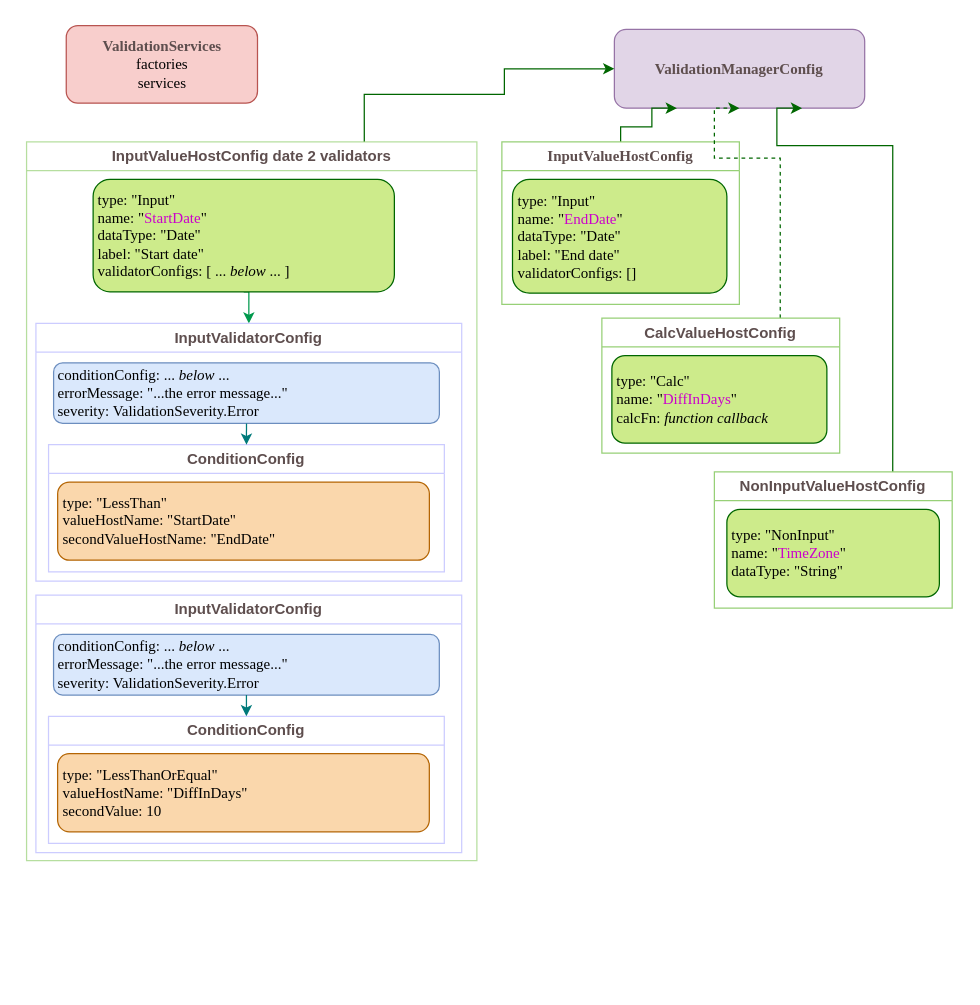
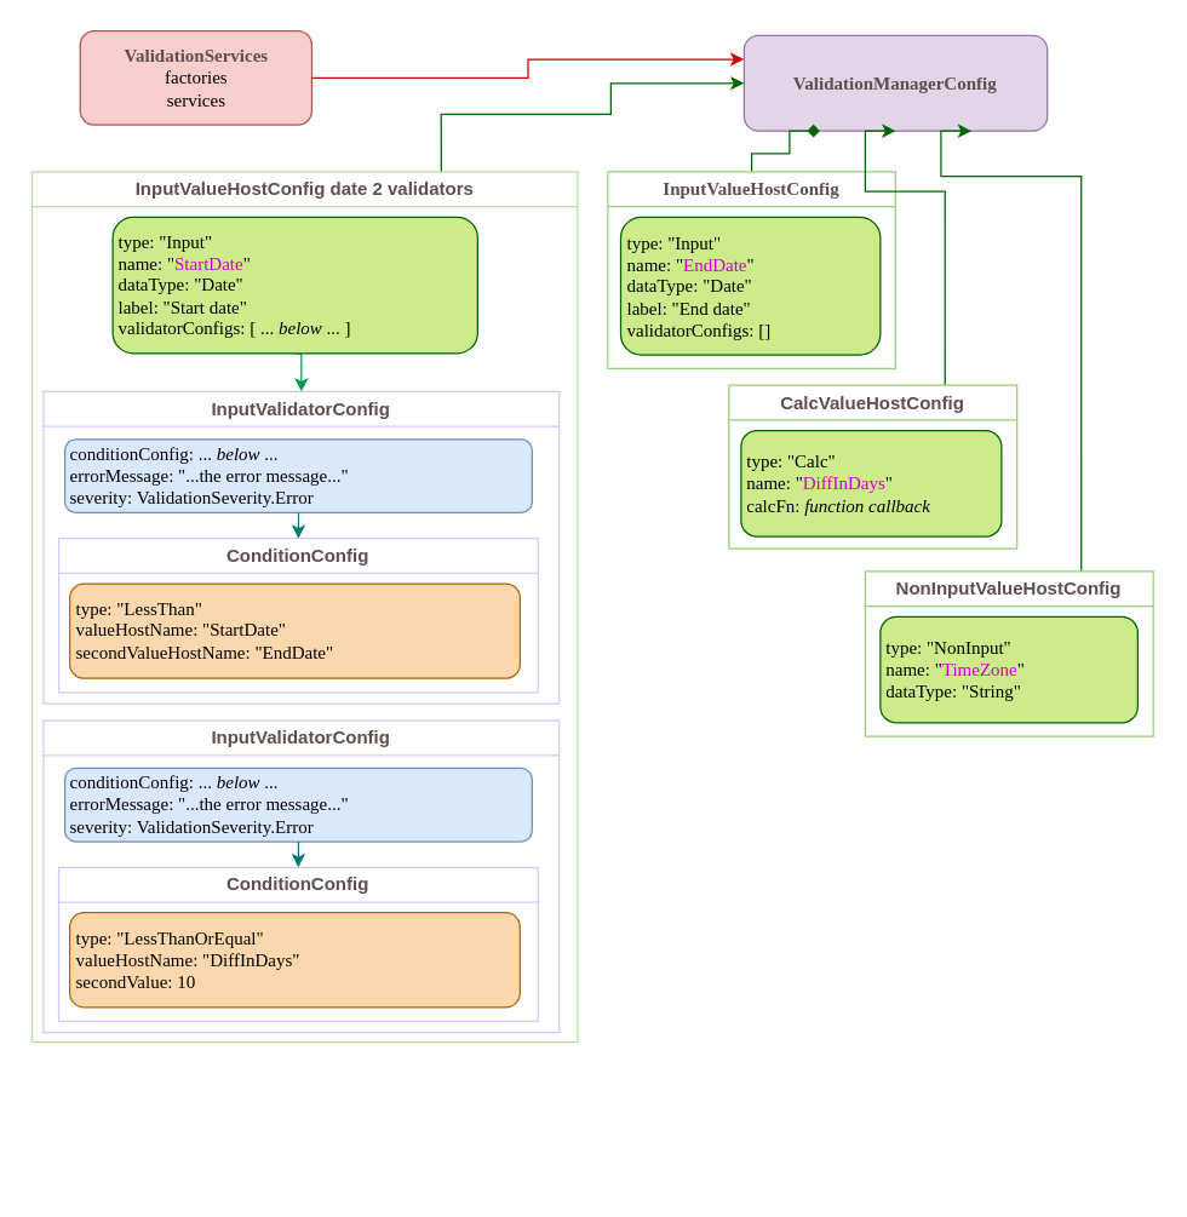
  <mxCell id="0" />
  <mxCell id="1" parent="0" />
  <mxCell id="2" value="&lt;b&gt;&lt;font color=&quot;#5e4e4e&quot;&gt;ValidationManagerConfig&lt;/font&gt;&lt;/b&gt;&lt;font face=&quot;Lucida Console&quot;&gt;&lt;br&gt;&lt;/font&gt;" style="whiteSpace=wrap;html=1;rounded=1;comic=0;labelBackgroundColor=none;strokeWidth=1;fontFamily=Verdana;fontSize=12;align=center;fillColor=#e1d5e7;strokeColor=#9673a6;" vertex="1" parent="1"><mxGeometry x="491" y="23" width="200.25" height="63" as="geometry" /></mxCell>
+ <mxCell id="3" style="edgeStyle=orthogonalEdgeStyle;rounded=0;orthogonalLoop=1;jettySize=auto;html=1;exitX=1;exitY=0.5;exitDx=0;exitDy=0;entryX=0;entryY=0.25;entryDx=0;entryDy=0;strokeColor=#CC0000;" edge="1" parent="1" source="4" target="2"><mxGeometry relative="1" as="geometry" /></mxCell>
  <mxCell id="4" value="&lt;b style=&quot;color: rgb(94, 78, 78);&quot;&gt;ValidationServices&lt;/b&gt;&lt;br&gt;factories&lt;br&gt;services" style="whiteSpace=wrap;html=1;rounded=1;shadow=0;comic=0;labelBackgroundColor=none;strokeWidth=1;fontFamily=Verdana;fontSize=12;align=center;fillColor=#f8cecc;strokeColor=#b85450;" vertex="1" parent="1"><mxGeometry x="52.5" y="20" width="153" height="62" as="geometry" /></mxCell>
  <mxCell id="5" style="edgeStyle=orthogonalEdgeStyle;rounded=0;orthogonalLoop=1;jettySize=auto;html=1;exitX=0.75;exitY=0;exitDx=0;exitDy=0;entryX=0;entryY=0.5;entryDx=0;entryDy=0;strokeColor=#006600;" edge="1" parent="1" source="6" target="2"><mxGeometry relative="1" as="geometry"><Array as="points"><mxPoint x="291" y="75" /><mxPoint x="403" y="75" /><mxPoint x="403" y="55" /></Array></mxGeometry></mxCell>
  <mxCell id="6" value="&lt;font color=&quot;#5e4e4e&quot;&gt;InputValueHostConfig date 2 validators&lt;/font&gt;" style="swimlane;whiteSpace=wrap;html=1;strokeColor=#97D077;fontColor=#006600;collapsible=0;opacity=70;" vertex="1" parent="1"><mxGeometry x="20.75" y="113" width="360.25" height="575" as="geometry" /></mxCell>
  <mxCell id="7" value="InputValidatorConfig" style="swimlane;horizontal=0;whiteSpace=wrap;html=1;rotation=90;strokeColor=#CCCCFF;fontColor=#5E4E4E;collapsible=0;container=0;" vertex="1" parent="6"><mxGeometry x="74.73" y="295.27" width="206.09" height="340.63" as="geometry" /></mxCell>
  <mxCell id="8" value="&lt;font face=&quot;Verdana&quot;&gt;conditionConfig: ... &lt;i&gt;below &lt;/i&gt;...&lt;br&gt;errorMessage: &quot;...the error message...&quot;&lt;br&gt;severity: ValidationSeverity.Error&lt;/font&gt;" style="whiteSpace=wrap;html=1;rounded=1;shadow=0;comic=0;labelBackgroundColor=none;strokeWidth=1;fontFamily=Verdana;fontSize=12;align=left;rotation=0;fillColor=#dae8fc;strokeColor=#6c8ebf;container=0;spacing=4;" vertex="1" parent="6"><mxGeometry x="21.59" y="394.04" width="308.62" height="48.5" as="geometry" /></mxCell>
  <mxCell id="9" value="ConditionConfig" style="swimlane;horizontal=0;whiteSpace=wrap;html=1;rotation=90;strokeColor=#CCCCFF;collapsible=0;fontColor=#5E4E4E;container=0;" vertex="1" parent="6"><mxGeometry x="125.04" y="352.05" width="101.65" height="316.63" as="geometry" /></mxCell>
  <mxCell id="10" style="rounded=0;orthogonalLoop=1;jettySize=auto;html=1;exitX=0.5;exitY=1;exitDx=0;exitDy=0;strokeColor=#007A7A;entryX=0;entryY=0.5;entryDx=0;entryDy=0;" edge="1" parent="6" source="8" target="9"><mxGeometry relative="1" as="geometry"><mxPoint x="83.46" y="493.54" as="targetPoint" /></mxGeometry></mxCell>
  <mxCell id="11" value="type: &quot;LessThanOrEqual&quot;&lt;br&gt;valueHostName: &quot;DiffInDays&quot;&lt;br&gt;secondValue: 10" style="whiteSpace=wrap;html=1;rotation=0;fillColor=#fad7ac;strokeColor=#b46504;rounded=1;container=0;spacing=4;align=left;fontFamily=Verdana;" vertex="1" parent="6"><mxGeometry x="24.84" y="489.42" width="297.37" height="62.5" as="geometry" /></mxCell>
  <mxCell id="12" style="edgeStyle=orthogonalEdgeStyle;rounded=0;orthogonalLoop=1;jettySize=auto;html=1;exitX=0.5;exitY=1;exitDx=0;exitDy=0;entryX=0;entryY=0.5;entryDx=0;entryDy=0;strokeColor=#00994D;" edge="1" parent="1" source="13" target="23"><mxGeometry relative="1" as="geometry" /></mxCell>
  <mxCell id="13" value="&lt;font face=&quot;Verdana&quot;&gt;type: &quot;Input&quot;&lt;br&gt;name: &quot;&lt;font style=&quot;&quot; color=&quot;#cc00cc&quot;&gt;StartDate&lt;/font&gt;&quot;&lt;br&gt;dataType: &quot;Date&quot;&lt;br&gt;label: &quot;Start date&quot;&lt;br&gt;validatorConfigs: [ ... &lt;i&gt;below &lt;/i&gt;... ]&lt;br&gt;&lt;/font&gt;" style="rounded=1;whiteSpace=wrap;html=1;shadow=0;comic=0;labelBackgroundColor=none;strokeWidth=1;fontFamily=Verdana;fontSize=12;align=left;fillColor=#cdeb8b;strokeColor=#006600;spacing=4;" vertex="1" parent="1"><mxGeometry x="74" y="143" width="241" height="90" as="geometry" /></mxCell>
- <mxCell id="14" style="edgeStyle=orthogonalEdgeStyle;rounded=0;orthogonalLoop=1;jettySize=auto;html=1;exitX=0.5;exitY=0;exitDx=0;exitDy=0;entryX=0.25;entryY=1;entryDx=0;entryDy=0;strokeColor=#006600;" edge="1" parent="1" source="15" target="2"><mxGeometry relative="1" as="geometry"><Array as="points"><mxPoint x="496" y="101" /><mxPoint x="521" y="101" /></Array></mxGeometry></mxCell>
+ <mxCell id="14" style="edgeStyle=orthogonalEdgeStyle;rounded=0;orthogonalLoop=1;jettySize=auto;html=1;exitX=0.5;exitY=0;exitDx=0;exitDy=0;entryX=0.25;entryY=1;entryDx=0;entryDy=0;strokeColor=#006600;endArrow=diamond;" edge="1" parent="1" source="15" target="2"><mxGeometry relative="1" as="geometry"><Array as="points"><mxPoint x="496" y="101" /><mxPoint x="521" y="101" /></Array></mxGeometry></mxCell>
  <mxCell id="15" value="&lt;font&gt;InputValueHostConfig&lt;/font&gt;" style="swimlane;whiteSpace=wrap;html=1;strokeColor=#97D077;collapsible=0;fontColor=#5E4E4E;fontFamily=Verdana;" vertex="1" parent="1"><mxGeometry x="401" y="113" width="190" height="130" as="geometry" /></mxCell>
  <mxCell id="16" value="&lt;font face=&quot;Verdana&quot;&gt;&lt;font style=&quot;font-size: 12px;&quot;&gt;&lt;font style=&quot;border-color: var(--border-color);&quot;&gt;type: &quot;Input&quot;&lt;br style=&quot;border-color: var(--border-color);&quot;&gt;name: &quot;&lt;font style=&quot;&quot; color=&quot;#cc00cc&quot;&gt;End&lt;font style=&quot;border-color: var(--border-color);&quot;&gt;Date&lt;/font&gt;&lt;/font&gt;&quot;&lt;br style=&quot;border-color: var(--border-color);&quot;&gt;dataType: &quot;Date&quot;&lt;br style=&quot;border-color: var(--border-color);&quot;&gt;&lt;/font&gt;label: &quot;End date&quot;&lt;br&gt;&lt;/font&gt;validatorConfigs: []&lt;/font&gt;" style="rounded=1;whiteSpace=wrap;html=1;shadow=0;comic=0;labelBackgroundColor=none;strokeWidth=1;fontFamily=Verdana;fontSize=12;align=left;fillColor=#cdeb8b;strokeColor=#006600;spacing=4;" vertex="1" parent="15"><mxGeometry x="8.5" y="30" width="171.5" height="91" as="geometry" /></mxCell>
- <mxCell id="17" style="edgeStyle=orthogonalEdgeStyle;rounded=0;orthogonalLoop=1;jettySize=auto;html=1;exitX=0.75;exitY=0;exitDx=0;exitDy=0;entryX=0.5;entryY=1;entryDx=0;entryDy=0;strokeColor=#006600;dashed=1;" edge="1" parent="1" source="18" target="2"><mxGeometry relative="1" as="geometry"><Array as="points"><mxPoint x="624" y="126" /><mxPoint x="571" y="126" /></Array></mxGeometry></mxCell>
+ <mxCell id="17" style="edgeStyle=orthogonalEdgeStyle;rounded=0;orthogonalLoop=1;jettySize=auto;html=1;exitX=0.75;exitY=0;exitDx=0;exitDy=0;entryX=0.5;entryY=1;entryDx=0;entryDy=0;strokeColor=#006600;" edge="1" parent="1" source="18" target="2"><mxGeometry relative="1" as="geometry"><Array as="points"><mxPoint x="624" y="126" /><mxPoint x="571" y="126" /></Array></mxGeometry></mxCell>
  <mxCell id="18" value="CalcValueHostConfig" style="swimlane;whiteSpace=wrap;html=1;startSize=23;strokeColor=#97D077;fontColor=#5E4E4E;collapsible=0;" vertex="1" parent="1"><mxGeometry x="481" y="254" width="190.25" height="108" as="geometry" /></mxCell>
  <mxCell id="19" value="&lt;font face=&quot;Verdana&quot;&gt;type: &quot;Calc&quot;&lt;br&gt;name: &quot;&lt;font color=&quot;#cc00cc&quot;&gt;DiffInDays&lt;/font&gt;&quot;&lt;br&gt;calcFn: &lt;i&gt;function callback&lt;/i&gt;&lt;/font&gt;&lt;font face=&quot;Lucida Console&quot;&gt;&lt;br&gt;&lt;/font&gt;" style="rounded=1;whiteSpace=wrap;html=1;shadow=0;comic=0;labelBackgroundColor=none;strokeWidth=1;fontFamily=Verdana;fontSize=12;align=left;fillColor=#cdeb8b;strokeColor=#006600;spacing=4;" vertex="1" parent="18"><mxGeometry x="8" y="30" width="172" height="70" as="geometry" /></mxCell>
  <mxCell id="20" style="edgeStyle=orthogonalEdgeStyle;rounded=0;orthogonalLoop=1;jettySize=auto;html=1;exitX=0.75;exitY=0;exitDx=0;exitDy=0;entryX=0.75;entryY=1;entryDx=0;entryDy=0;strokeColor=#006600;" edge="1" parent="1" source="21" target="2"><mxGeometry relative="1" as="geometry"><Array as="points"><mxPoint x="714" y="116" /><mxPoint x="621" y="116" /></Array></mxGeometry></mxCell>
  <mxCell id="21" value="NonInputValueHostConfig" style="swimlane;whiteSpace=wrap;html=1;strokeColor=#97D077;swimlaneLine=1;fontColor=#5E4E4E;collapsible=0;" vertex="1" parent="1"><mxGeometry x="571" y="377" width="190.25" height="109" as="geometry"><mxRectangle x="587" y="30" width="150" height="30" as="alternateBounds" /></mxGeometry></mxCell>
  <mxCell id="22" value="&lt;font face=&quot;Verdana&quot;&gt;type: &quot;NonInput&quot;&lt;br&gt;name: &quot;&lt;font color=&quot;#cc00cc&quot;&gt;TimeZone&lt;/font&gt;&quot;&lt;br&gt;dataType: &quot;String&quot;&lt;/font&gt;" style="rounded=1;whiteSpace=wrap;html=1;shadow=0;comic=0;labelBackgroundColor=none;strokeWidth=1;fontFamily=Verdana;fontSize=12;align=left;fillColor=#cdeb8b;strokeColor=#006600;spacing=4;" vertex="1" parent="21"><mxGeometry x="10" y="30" width="170" height="70" as="geometry" /></mxCell>
  <mxCell id="23" value="InputValidatorConfig" style="swimlane;horizontal=0;whiteSpace=wrap;html=1;rotation=90;strokeColor=#CCCCFF;fontColor=#5E4E4E;collapsible=0;container=0;" vertex="1" parent="1"><mxGeometry x="95.52" y="191" width="206.09" height="340.63" as="geometry" /></mxCell>
  <mxCell id="24" value="conditionConfig: ... &lt;i&gt;below &lt;/i&gt;...&lt;br&gt;errorMessage: &quot;...the error message...&quot;&lt;br&gt;severity: ValidationSeverity.Error" style="whiteSpace=wrap;html=1;rounded=1;shadow=0;comic=0;labelBackgroundColor=none;strokeWidth=1;fontFamily=Verdana;fontSize=12;align=left;rotation=0;fillColor=#dae8fc;strokeColor=#6c8ebf;container=0;spacing=4;" vertex="1" parent="1"><mxGeometry x="42.38" y="289.77" width="308.62" height="48.5" as="geometry" /></mxCell>
  <mxCell id="25" value="ConditionConfig" style="swimlane;horizontal=0;whiteSpace=wrap;html=1;rotation=90;strokeColor=#CCCCFF;collapsible=0;fontColor=#5E4E4E;container=0;" vertex="1" parent="1"><mxGeometry x="145.83" y="247.78" width="101.65" height="316.63" as="geometry" /></mxCell>
  <mxCell id="26" style="rounded=0;orthogonalLoop=1;jettySize=auto;html=1;exitX=0.5;exitY=1;exitDx=0;exitDy=0;strokeColor=#007A7A;entryX=0;entryY=0.5;entryDx=0;entryDy=0;" edge="1" parent="1" source="24" target="25"><mxGeometry relative="1" as="geometry"><mxPoint x="104.25" y="389.27" as="targetPoint" /></mxGeometry></mxCell>
  <mxCell id="27" value="&lt;font face=&quot;Verdana&quot;&gt;type: &quot;LessThan&quot;&lt;br&gt;valueHostName: &quot;StartDate&quot;&lt;br&gt;secondValueHostName: &quot;EndDate&quot;&lt;/font&gt;" style="whiteSpace=wrap;html=1;rotation=0;fillColor=#fad7ac;strokeColor=#b46504;rounded=1;container=0;spacing=4;align=left;" vertex="1" parent="1"><mxGeometry x="45.63" y="385.15" width="297.37" height="62.5" as="geometry" /></mxCell>
